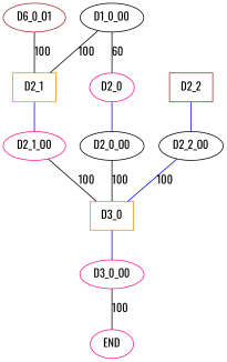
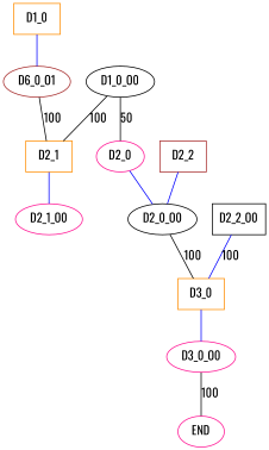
  graph {
    fontname=Oswald
    node [color=deeppink fontname=Oswald]
    edge [fontname=Oswald]
+   D1_0 [color=darkorange shape=box]
    n2 [color=brown label=D6_0_O1]
    D1_0_O0 [color=black]
    D2_0 [shape=ellipse]
    D2_1 [color=darkorange shape=box]
    D2_0_O0 [color=black]
    D2_1_O0
    D3_0 [color=darkorange shape=box]
    D3_0_O0
    END
    D2_2 [color=brown shape=box]
-   D2_2_O0 [color=black]
+   D2_2_O0 [color=black shape=box]
+   D1_0 -- n2 [color=blue]
    n2 -- D2_1 [label=100]
-   D1_0_O0 -- D2_0 [label=60]
+   D1_0_O0 -- D2_0 [label=50]
    D1_0_O0 -- D2_1 [label=100]
    D2_0 -- D2_0_O0 [color=blue]
    D2_1 -- D2_1_O0 [color=blue]
    D2_0_O0 -- D3_0 [label=100]
-   D2_1_O0 -- D3_0 [label=100]
    D3_0 -- D3_0_O0 [color=blue]
    D3_0_O0 -- END [label=100]
-   D2_2 -- D2_2_O0 [color=blue]
+   D2_2 -- D2_0_O0 [color=blue]
    D2_2_O0 -- D3_0 [color=blue label=100]
  }
